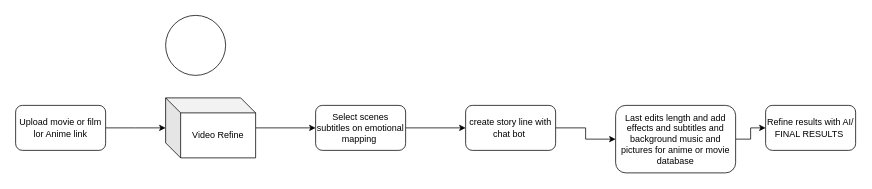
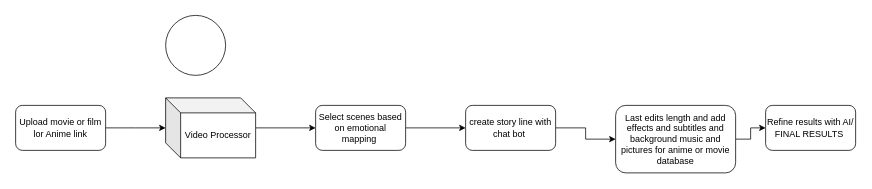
  <mxCell id="0" />
  <mxCell id="1" parent="0" />
  <mxCell id="2" value="" style="edgeStyle=orthogonalEdgeStyle;rounded=0;orthogonalLoop=1;jettySize=auto;html=1;" edge="1" parent="1" source="3"><mxGeometry relative="1" as="geometry"><mxPoint x="220" y="170" as="targetPoint" /></mxGeometry></mxCell>
  <mxCell id="3" value="Upload movie or film lor Anime link" style="rounded=1;whiteSpace=wrap;html=1;" vertex="1" parent="1"><mxGeometry x="20" y="140" width="120" height="60" as="geometry" /></mxCell>
  <mxCell id="4" value="" style="edgeStyle=orthogonalEdgeStyle;rounded=0;orthogonalLoop=1;jettySize=auto;html=1;" edge="1" parent="1" source="5" target="7"><mxGeometry relative="1" as="geometry" /></mxCell>
- <mxCell id="5" value="Video Refine" style="shape=cube;whiteSpace=wrap;html=1;boundedLbl=1;backgroundOutline=1;darkOpacity=0.05;darkOpacity2=0.1;" vertex="1" parent="1"><mxGeometry x="220" y="130" width="120" height="80" as="geometry" /></mxCell>
+ <mxCell id="5" value="Video Processor" style="shape=cube;whiteSpace=wrap;html=1;boundedLbl=1;backgroundOutline=1;darkOpacity=0.05;darkOpacity2=0.1;" vertex="1" parent="1"><mxGeometry x="220" y="130" width="120" height="80" as="geometry" /></mxCell>
  <mxCell id="6" value="" style="edgeStyle=orthogonalEdgeStyle;rounded=0;orthogonalLoop=1;jettySize=auto;html=1;" edge="1" parent="1" source="7" target="9"><mxGeometry relative="1" as="geometry" /></mxCell>
- <mxCell id="7" value="Select scenes subtitles on emotional mapping&amp;nbsp;" style="rounded=1;whiteSpace=wrap;html=1;" vertex="1" parent="1"><mxGeometry x="420" y="140" width="120" height="60" as="geometry" /></mxCell>
+ <mxCell id="7" value="Select scenes based on emotional mapping&amp;nbsp;" style="rounded=1;whiteSpace=wrap;html=1;" vertex="1" parent="1"><mxGeometry x="420" y="140" width="120" height="60" as="geometry" /></mxCell>
  <mxCell id="8" value="" style="edgeStyle=orthogonalEdgeStyle;rounded=0;orthogonalLoop=1;jettySize=auto;html=1;" edge="1" parent="1" source="9" target="11"><mxGeometry relative="1" as="geometry" /></mxCell>
  <mxCell id="9" value="create story line with chat bot&amp;nbsp;" style="whiteSpace=wrap;html=1;rounded=1;" vertex="1" parent="1"><mxGeometry x="620" y="140" width="120" height="60" as="geometry" /></mxCell>
  <mxCell id="10" value="" style="edgeStyle=orthogonalEdgeStyle;rounded=0;orthogonalLoop=1;jettySize=auto;html=1;" edge="1" parent="1" source="11" target="12"><mxGeometry relative="1" as="geometry" /></mxCell>
  <mxCell id="11" value="Last edits length and add effects and subtitles and background music and pictures for anime or movie database" style="whiteSpace=wrap;html=1;rounded=1;" vertex="1" parent="1"><mxGeometry x="820" y="140" width="160" height="90" as="geometry" /></mxCell>
  <mxCell id="12" value="Refine results with AI/ FINAL RESULTS&amp;nbsp;" style="whiteSpace=wrap;html=1;rounded=1;" vertex="1" parent="1"><mxGeometry x="1020" y="140" width="120" height="60" as="geometry" /></mxCell>
  <mxCell id="13" value="" style="ellipse;whiteSpace=wrap;html=1;" vertex="1" parent="1"><mxGeometry x="220" y="20" width="80" height="80" as="geometry" /></mxCell>
